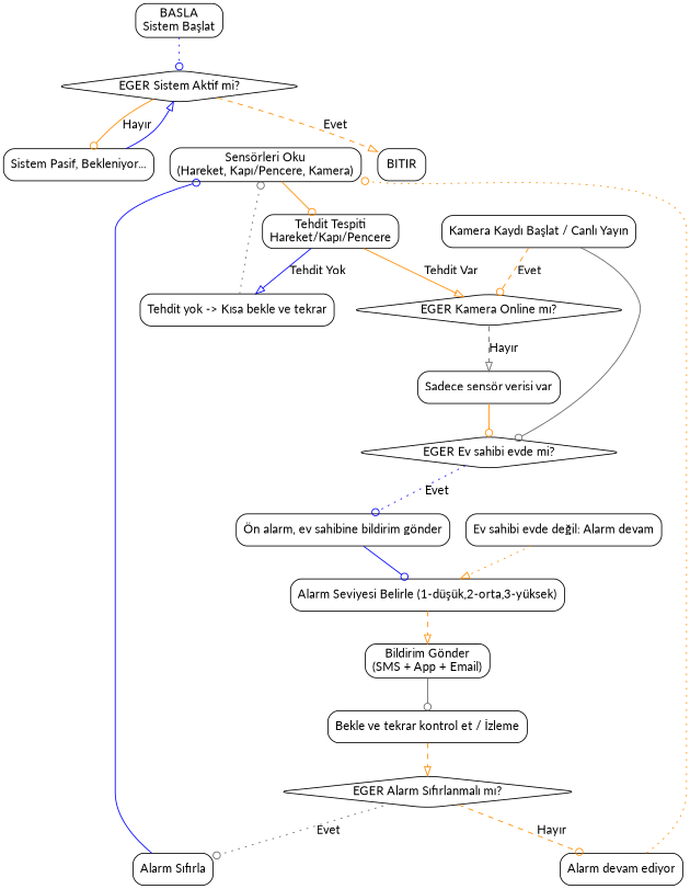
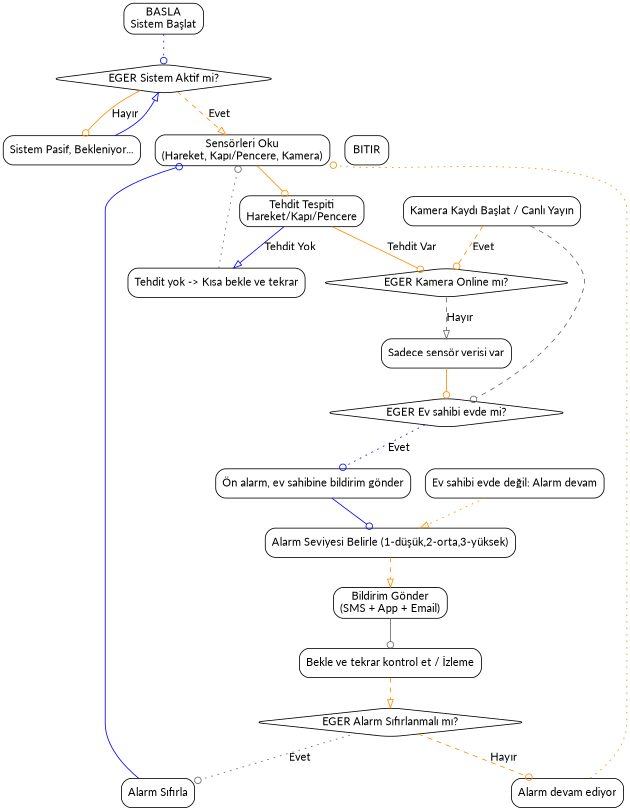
  digraph {
    fontname=Lato
    rankdir=TB
    node [fontname=Lato shape=rectangle style=rounded]
    edge [arrowhead=odot color=darkorange fontname=Lato style=solid]
    n1 [label="BASLA\nSistem Başlat"]
    n2 [label="EGER Sistem Aktif mi?" shape=diamond]
    n3 [label="Sistem Pasif, Bekleniyor..."]
    n4 [label="Sensörleri Oku\n(Hareket, Kapı/Pencere, Kamera)"]
    n5 [label="Tehdit Tespiti\nHareket/Kapı/Pencere"]
    n6 [label="Tehdit yok -> Kısa bekle ve tekrar"]
    n7 [label="EGER Kamera Online mı?" shape=diamond]
    n8 [label="Sadece sensör verisi var"]
    n9 [label="Kamera Kaydı Başlat / Canlı Yayın"]
    n10 [label="EGER Ev sahibi evde mi?" shape=diamond]
    n11 [label="Ön alarm, ev sahibine bildirim gönder"]
    n12 [label="Alarm Seviyesi Belirle (1-düşük,2-orta,3-yüksek)"]
    n13 [label="Ev sahibi evde değil: Alarm devam"]
    n14 [label="Bildirim Gönder\n(SMS + App + Email)"]
    n15 [label="Bekle ve tekrar kontrol et / İzleme"]
    n16 [label="EGER Alarm Sıfırlanmalı mı?" shape=diamond]
    n17 [label="Alarm Sıfırla"]
    n18 [label="Alarm devam ediyor"]
    n19 [label=BITIR]
    n1 -> n2 [color=blue style=dotted]
    n2 -> n3 [label="Hayır"]
-   n2 -> n19 [arrowhead=onormal label=Evet style=dashed]
+   n2 -> n4 [arrowhead=onormal label=Evet style=dashed]
    n3 -> n2 [arrowhead=onormal color=blue]
    n4 -> n5
    n5 -> n6 [arrowhead=onormal color=blue label="Tehdit Yok"]
-   n5 -> n7 [arrowhead=onormal label="Tehdit Var"]
+   n5 -> n7 [label="Tehdit Var"]
    n6 -> n4 [color=gray40 style=dotted]
    n7 -> n8 [arrowhead=onormal color=gray40 label="Hayır" style=dashed]
    n8 -> n10
    n9 -> n7 [label=Evet style=dashed]
-   n9 -> n10 [color=gray40]
+   n9 -> n10 [color=gray40 style=dashed]
    n10 -> n11 [color=blue label=Evet style=dotted]
    n11 -> n12 [color=blue]
    n12 -> n14 [arrowhead=onormal style=dashed]
    n13 -> n12 [arrowhead=onormal style=dotted]
    n14 -> n15 [color=gray40]
    n15 -> n16 [arrowhead=onormal style=dashed]
    n16 -> n17 [color=gray40 label=Evet style=dotted]
    n16 -> n18 [label="Hayır" style=dashed]
    n17 -> n4 [color=blue]
    n18 -> n4 [style=dotted]
  }
